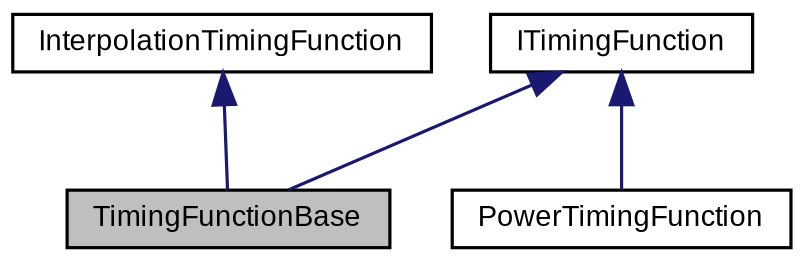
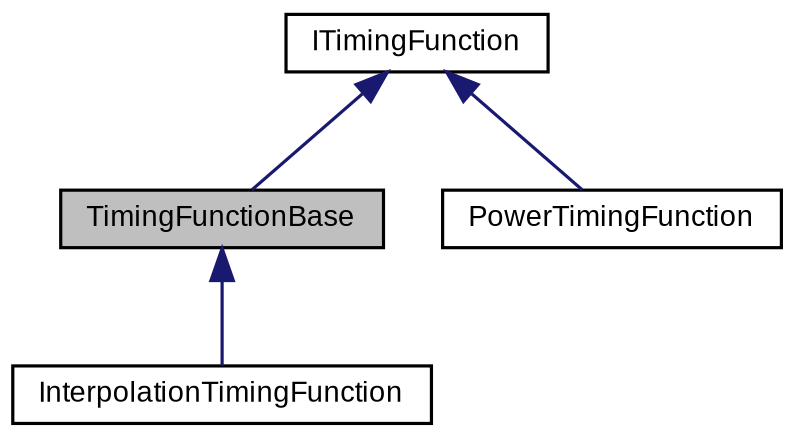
  digraph {
    fontname="Liberation Sans"
    node [color=black fontname="Liberation Sans" fontsize=9 shape=record]
    edge [color=midnightblue dir=back fontname="Liberation Sans" fontsize=9 labelfontname=Arial labelfontsize=9 style=solid]
    n1 [fillcolor=grey75 fontcolor=black height=0.2 label=TimingFunctionBase style=filled width=0.4]
    n2 [height=0.2 label=InterpolationTimingFunction width=0.4]
    n3 [height=0.2 label=PowerTimingFunction width=0.4]
    n4 [height=0.2 label=ITimingFunction width=0.4]
-   n2 -> n1
+   n1 -> n2
    n4 -> n1
    n4 -> n3
  }
